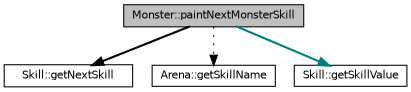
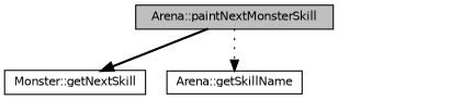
  digraph {
    rankdir=TB
    node [color=black fontname=Helvetica fontsize=10 shape=record]
    edge [color=black fontname=Helvetica fontsize=10 labelfontname=Helvetica labelfontsize=10 style=bold]
-   n1 [fillcolor=grey75 fontcolor=black height=0.2 label="Monster::paintNextMonsterSkill" style=filled width=0.4]
-   n2 [height=0.2 label="Skill::getNextSkill" width=0.4]
+   n1 [fillcolor=grey75 fontcolor=black height=0.2 label="Arena::paintNextMonsterSkill" style=filled width=0.4]
+   n2 [height=0.2 label="Monster::getNextSkill" width=0.4]
    n3 [height=0.2 label="Arena::getSkillName" width=0.4]
-   n4 [height=0.2 label="Skill::getSkillValue" width=0.4]
    n1 -> n2
    n1 -> n3 [style=dotted]
-   n1 -> n4 [color=teal]
  }
